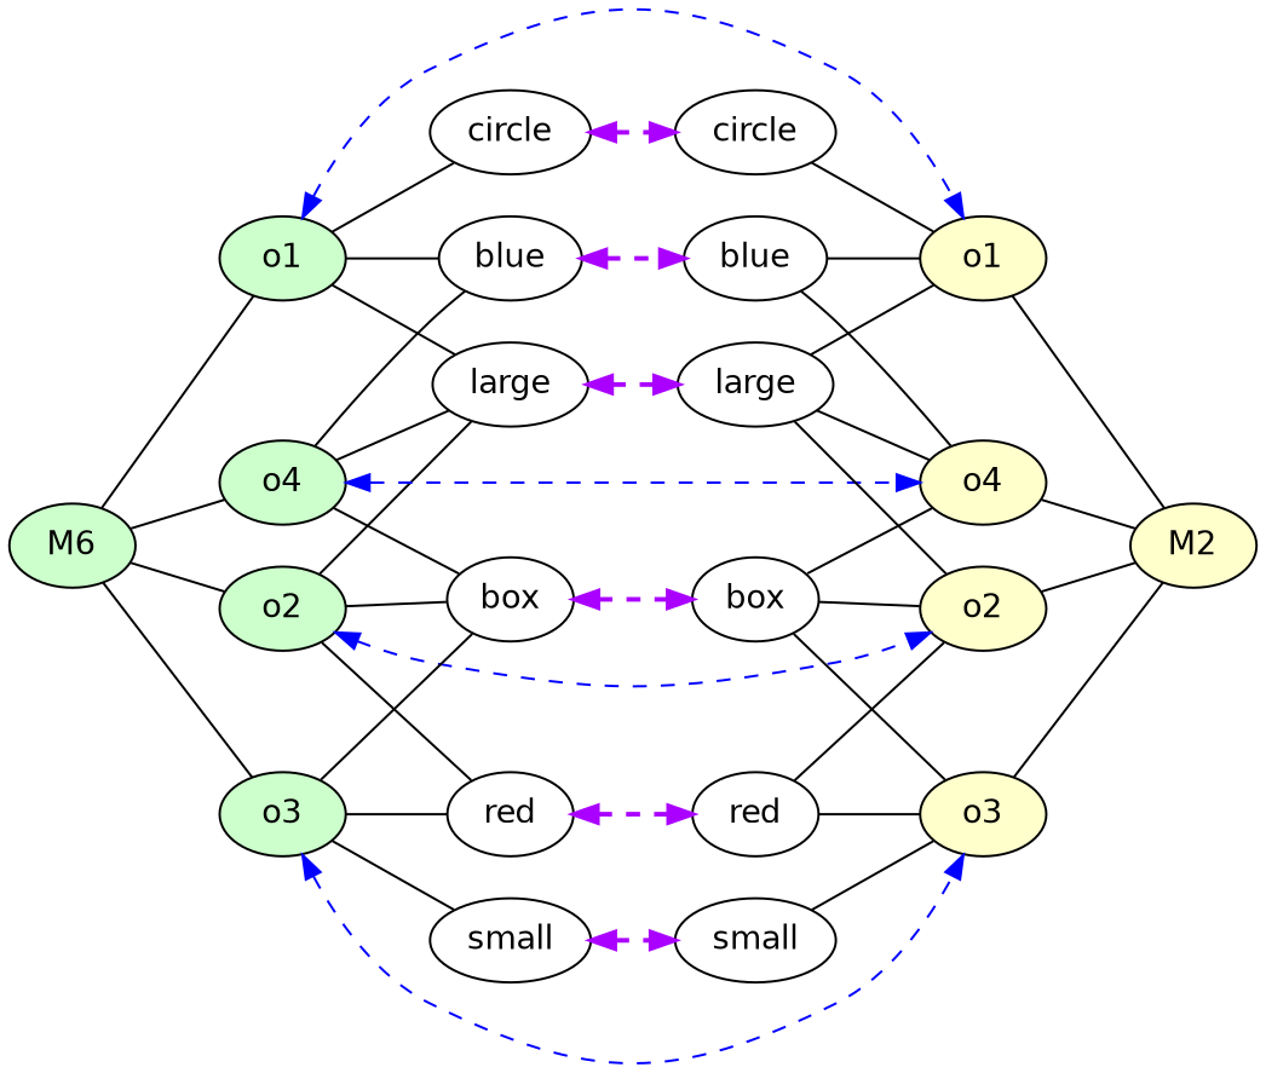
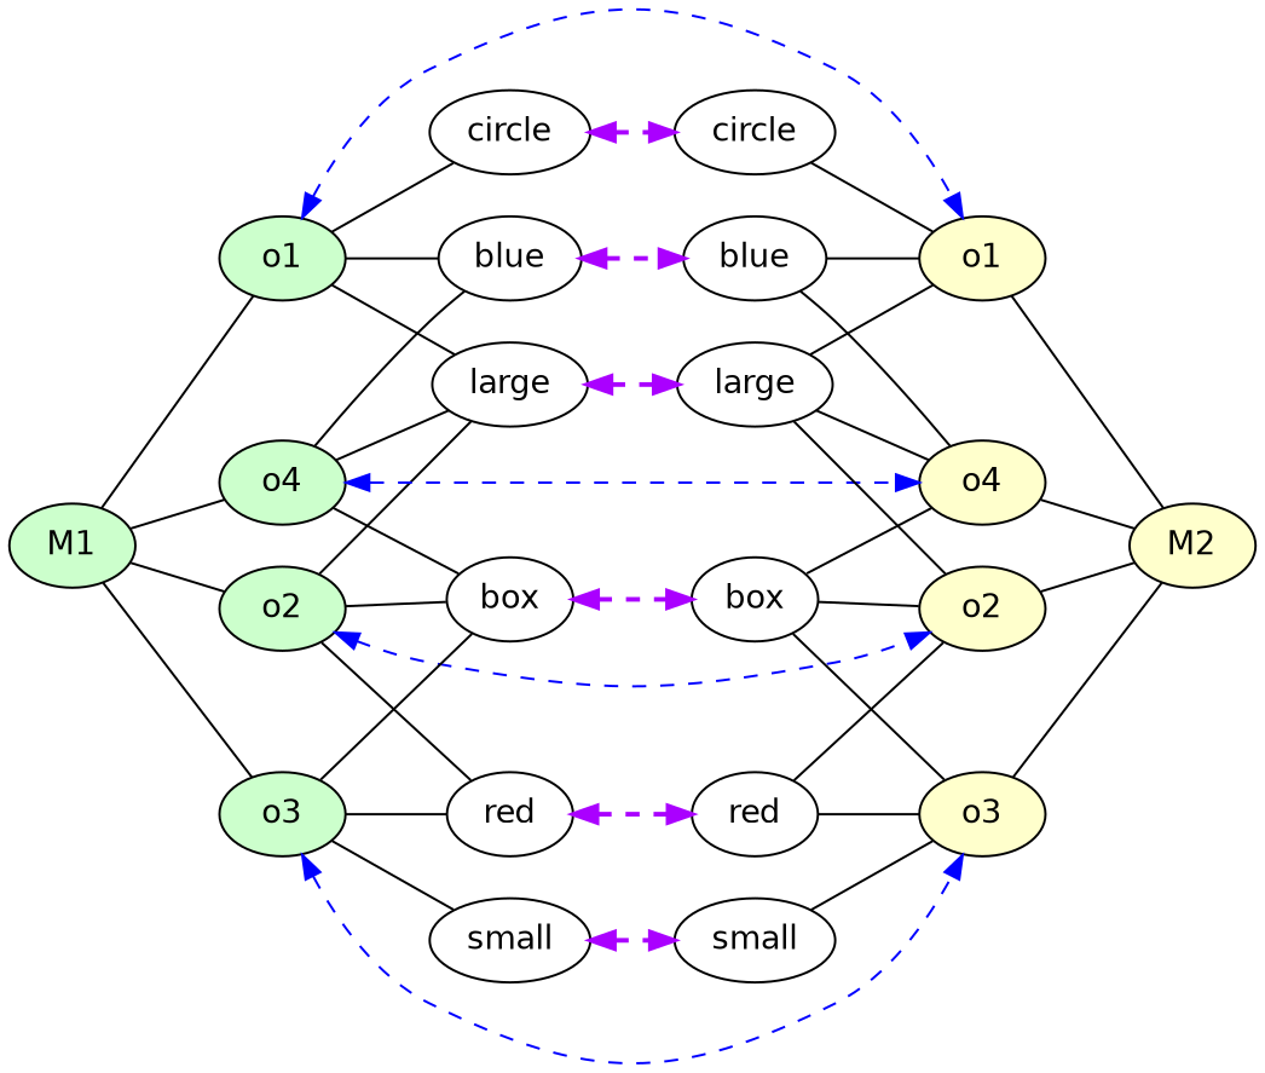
  strict digraph {
    rankdir=LR
    node [fontname=Helvetica shape=oval]
    edge [constraint=true dir=none]
-   M1 [fillcolor="#CCFFCC" height=0.5 style=filled width=0.75 label=M6]
+   M1 [fillcolor="#CCFFCC" height=0.5 style=filled width=0.75]
    n2 [fillcolor="#CCFFCC" height=0.5 label=o1 style=filled width=0.75]
    n3 [fillcolor="#CCFFCC" height=0.5 label=o2 style=filled width=0.75]
    n4 [fillcolor="#CCFFCC" height=0.5 label=o3 style=filled width=0.75]
    n5 [fillcolor="#CCFFCC" height=0.5 label=o4 style=filled width=0.75]
    n6 [height=0.5 label=blue width=0.77632]
    n7 [fillcolor="#FFFFCC" height=0.5 label=o1 style=filled width=0.75]
    n8 [height=0.5 label=large width=0.86659]
    n9 [height=0.5 label=circle width=0.88464]
    n10 [fillcolor="#FFFFCC" height=0.5 label=o2 style=filled width=0.75]
    n11 [height=0.5 label=red width=0.75]
    n12 [height=0.5 label=box width=0.75]
    n13 [fillcolor="#FFFFCC" height=0.5 label=o3 style=filled width=0.75]
    n14 [height=0.5 label=small width=0.88464]
    n15 [fillcolor="#FFFFCC" height=0.5 label=o4 style=filled width=0.75]
    M2 [fillcolor="#FFFFCC" height=0.5 style=filled width=0.75]
    n17 [height=0.5 label=blue width=0.77632]
    n18 [height=0.5 label=large width=0.86659]
    n19 [height=0.5 label=circle width=0.88464]
    n20 [height=0.5 label=red width=0.75]
    n21 [height=0.5 label=box width=0.75]
    n22 [height=0.5 label=small width=0.88464]
    M1 -> n2 [penwidth=1]
    M1 -> n3 [penwidth=1]
    M1 -> n4 [penwidth=1]
    M1 -> n5 [penwidth=1]
    n2 -> n6
    n2 -> n7 [color=blue dir=both penwidth=1 style=dashed]
    n2 -> n8
    n2 -> n9
    n3 -> n8
    n3 -> n10 [color=blue dir=both penwidth=1 style=dashed]
    n3 -> n11
    n3 -> n12
    n4 -> n11
    n4 -> n12
    n4 -> n13 [color=blue dir=both penwidth=1 style=dashed]
    n4 -> n14
    n5 -> n6
    n5 -> n8
    n5 -> n12
    n5 -> n15 [color=blue dir=both penwidth=1 style=dashed]
    n6 -> n17 [color="#AA00FF" dir=both penwidth=2 style=dashed]
    n7 -> M2 [penwidth=1]
    n8 -> n18 [color="#AA00FF" dir=both penwidth=2 style=dashed]
    n9 -> n19 [color="#AA00FF" dir=both penwidth=2 style=dashed]
    n10 -> M2 [penwidth=1]
    n11 -> n20 [color="#AA00FF" dir=both penwidth=2 style=dashed]
    n12 -> n21 [color="#AA00FF" dir=both penwidth=2 style=dashed]
    n13 -> M2 [penwidth=1]
    n14 -> n22 [color="#AA00FF" dir=both penwidth=2 style=dashed]
    n15 -> M2 [penwidth=1]
    n17 -> n7
    n17 -> n15
    n18 -> n7
    n18 -> n10
    n18 -> n15
    n19 -> n7
    n20 -> n10
    n20 -> n13
    n21 -> n10
    n21 -> n13
    n21 -> n15
    n22 -> n13
  }
